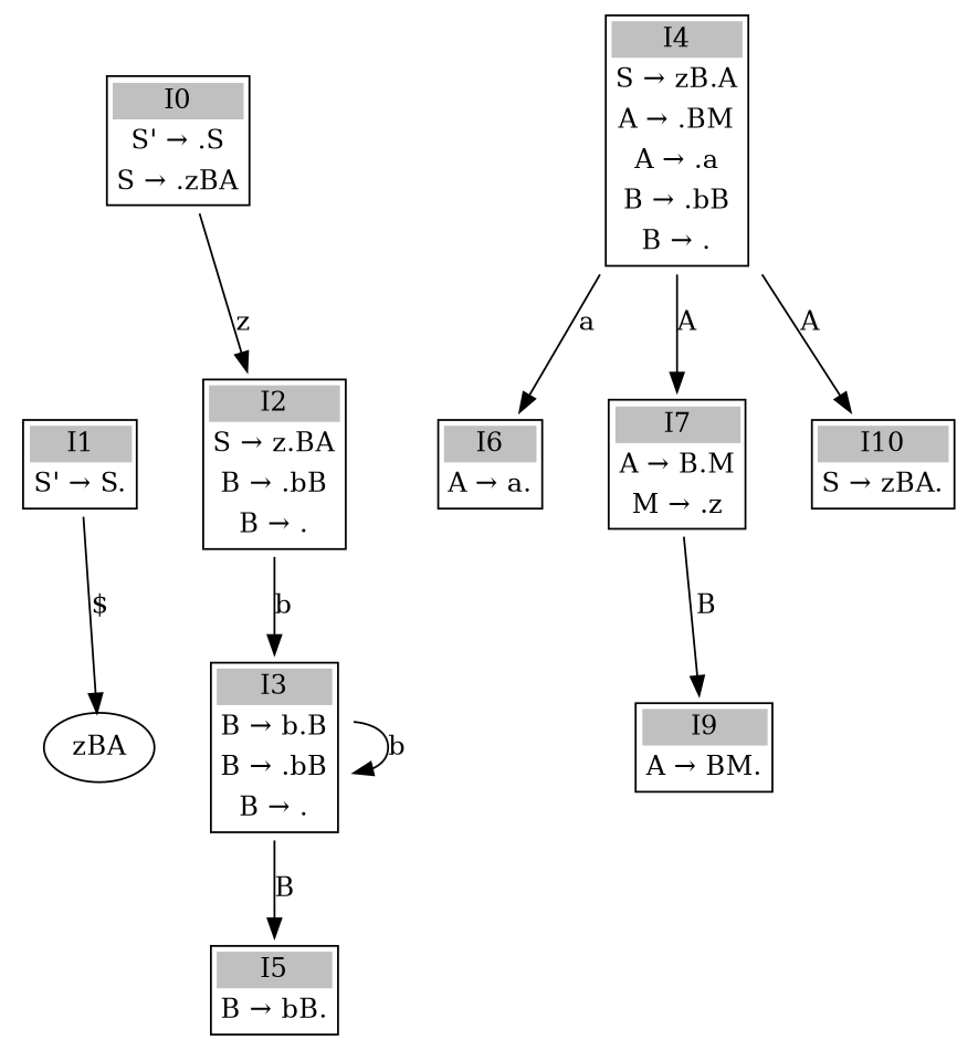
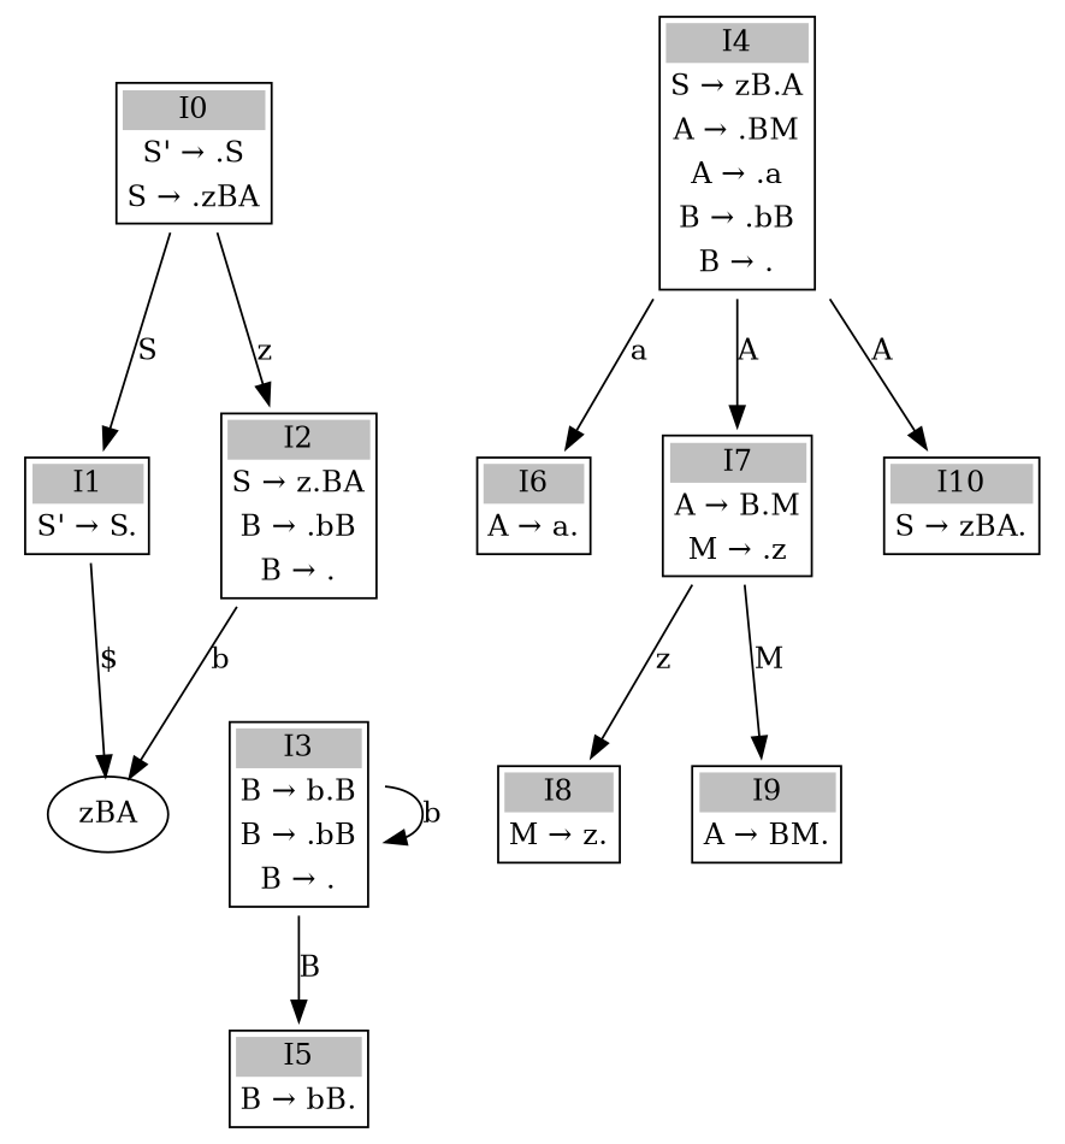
  digraph {
    node [shape=plaintext]
    n1 [label=<         <table  border='1' cellborder='0'>             <tr><td bgcolor="gray">I0</td></tr>             <tr><td>S' &rarr; .S</td></tr>             <tr><td>S &rarr; .zBA</td></tr>         </table>     >]
    n2 [label=<         <table  border='1' cellborder='0'>         <tr><td bgcolor="gray">I1</td></tr>             <tr><td>S' &rarr; S.</td></tr>         </table>     >]
    n3 [label=<         <table border='1' cellborder='0'>         <tr><td bgcolor="gray">I2</td></tr>             <tr><td>S &rarr; z.BA</td></tr>             <tr><td>B &rarr; .bB</td></tr>             <tr><td>B &rarr; .</td></tr>         </table>     >]
    n4 [label=zBA shape=""]
    n5 [label=<         <table border='1' cellborder='0'>         <tr><td bgcolor="gray">I3</td></tr>             <tr><td>B &rarr; b.B</td></tr>             <tr><td>B &rarr; .bB</td></tr>             <tr><td>B &rarr; .</td></tr>         </table>     >]
    n6 [label=<         <table border='1' cellborder='0'>         <tr><td bgcolor="gray">I5</td></tr>             <tr>                 <td>B &rarr; bB.</td>             </tr>         </table>     >]
    n7 [label=<         <table border='1' cellborder='0'>         <tr><td bgcolor="gray">I4</td></tr>             <tr><td>S &rarr; zB.A</td></tr>             <tr><td>A &rarr; .BM</td></tr>             <tr><td>A &rarr; .a</td></tr>             <tr><td>B &rarr; .bB</td></tr>             <tr><td>B &rarr; .</td></tr>         </table>     >]
    n8 [label=<         <table border='1' cellborder='0'>         <tr><td bgcolor="gray">I6</td></tr>             <tr>                 <td>A &rarr; a.</td>             </tr>         </table>     >]
    n9 [label=<         <table border='1' cellborder='0'>         <tr><td bgcolor="gray">I7</td></tr>             <tr><td>A &rarr; B.M</td></tr>             <tr><td>M &rarr; .z</td></tr>         </table>     >]
    n10 [label=<         <table border='1' cellborder='0'>         <tr><td bgcolor="gray">I10</td></tr>             <tr><td>S &rarr; zBA.</td></tr>         </table>     >]
+   n11 [label=<         <table border='1' cellborder='0'>         <tr><td bgcolor="gray">I8</td></tr>             <tr><td>M &rarr; z.</td></tr>         </table>     >]
    n12 [label=<         <table border='1' cellborder='0'>         <tr><td bgcolor="gray">I9</td></tr>             <tr><td>A &rarr; BM.</td></tr>         </table>     >]
+   n1 -> n2 [label=S]
    n1 -> n3 [label=z]
    n2 -> n4 [label="$"]
-   n3 -> n5 [label=b]
+   n3 -> n4 [label=b]
    n5 -> n5 [label=b]
    n5 -> n6 [label=B]
    n7 -> n8 [label=a]
    n7 -> n9 [label=A]
    n7 -> n10 [label=A]
-   n9 -> n12 [label=B]
+   n9 -> n11 [label=z]
+   n9 -> n12 [label=M]
  }
